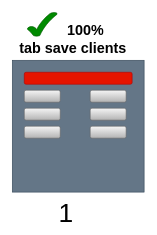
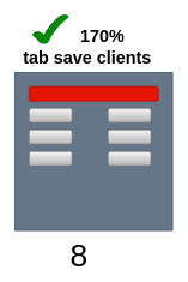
  <mxCell id="0" />
  <mxCell id="1" parent="0" />
  <mxCell id="2" value="" style="whiteSpace=wrap;html=1;aspect=fixed;fillColor=#647687;strokeColor=#314354;fontColor=#ffffff;" vertex="1" parent="1"><mxGeometry x="20" y="100" width="220" height="220" as="geometry" /></mxCell>
  <mxCell id="3" value="&lt;h1 style=&quot;margin-top: 0px;&quot;&gt;tab save clients&lt;/h1&gt;" style="text;html=1;whiteSpace=wrap;overflow=hidden;rounded=0;" vertex="1" parent="1"><mxGeometry x="30" y="60" width="210" height="60" as="geometry" /></mxCell>
  <mxCell id="4" value="" style="rounded=1;whiteSpace=wrap;html=1;fillColor=#e51400;fontColor=#ffffff;strokeColor=#B20000;" vertex="1" parent="1"><mxGeometry x="40" y="120" width="180" height="20" as="geometry" /></mxCell>
  <mxCell id="5" value="" style="rounded=1;whiteSpace=wrap;html=1;fillColor=#f5f5f5;strokeColor=#666666;gradientColor=#b3b3b3;" vertex="1" parent="1"><mxGeometry x="40" y="150" width="60" height="20" as="geometry" /></mxCell>
  <mxCell id="6" value="" style="rounded=1;whiteSpace=wrap;html=1;fillColor=#f5f5f5;strokeColor=#666666;gradientColor=#b3b3b3;" vertex="1" parent="1"><mxGeometry x="40" y="180" width="60" height="20" as="geometry" /></mxCell>
  <mxCell id="7" value="" style="rounded=1;whiteSpace=wrap;html=1;fillColor=#f5f5f5;strokeColor=#666666;gradientColor=#b3b3b3;" vertex="1" parent="1"><mxGeometry x="40" y="210" width="60" height="20" as="geometry" /></mxCell>
  <mxCell id="8" value="" style="rounded=1;whiteSpace=wrap;html=1;fillColor=#f5f5f5;strokeColor=#666666;gradientColor=#b3b3b3;" vertex="1" parent="1"><mxGeometry x="150" y="150" width="60" height="20" as="geometry" /></mxCell>
  <mxCell id="9" value="" style="rounded=1;whiteSpace=wrap;html=1;fillColor=#f5f5f5;strokeColor=#666666;gradientColor=#b3b3b3;" vertex="1" parent="1"><mxGeometry x="150" y="180" width="60" height="20" as="geometry" /></mxCell>
  <mxCell id="10" value="" style="rounded=1;whiteSpace=wrap;html=1;fillColor=#f5f5f5;strokeColor=#666666;gradientColor=#b3b3b3;" vertex="1" parent="1"><mxGeometry x="150" y="210" width="60" height="20" as="geometry" /></mxCell>
  <mxCell id="11" value="" style="verticalLabelPosition=bottom;verticalAlign=top;html=1;shape=mxgraph.basic.tick;fillColor=#008a00;strokeColor=#005700;fontColor=#ffffff;" vertex="1" parent="1"><mxGeometry x="45" y="20" width="50" height="40" as="geometry" /></mxCell>
- <mxCell id="12" value="&lt;h1 style=&quot;margin-top: 0px;&quot;&gt;100%&lt;/h1&gt;" style="text;html=1;whiteSpace=wrap;overflow=hidden;rounded=0;" vertex="1" parent="1"><mxGeometry x="110" y="30" width="75" height="30" as="geometry" /></mxCell>
- <mxCell id="13" value="1" style="text;html=1;align=center;verticalAlign=middle;whiteSpace=wrap;rounded=0;fontSize=44;" vertex="1" parent="1"><mxGeometry x="80" y="340" width="60" height="30" as="geometry" /></mxCell>
+ <mxCell id="12" value="&lt;h1 style=&quot;margin-top: 0px;&quot;&gt;170%&lt;/h1&gt;" style="text;html=1;whiteSpace=wrap;overflow=hidden;rounded=0;" vertex="1" parent="1"><mxGeometry x="110" y="30" width="75" height="30" as="geometry" /></mxCell>
+ <mxCell id="13" value="8" style="text;html=1;align=center;verticalAlign=middle;whiteSpace=wrap;rounded=0;fontSize=44;" vertex="1" parent="1"><mxGeometry x="80" y="340" width="60" height="30" as="geometry" /></mxCell>
